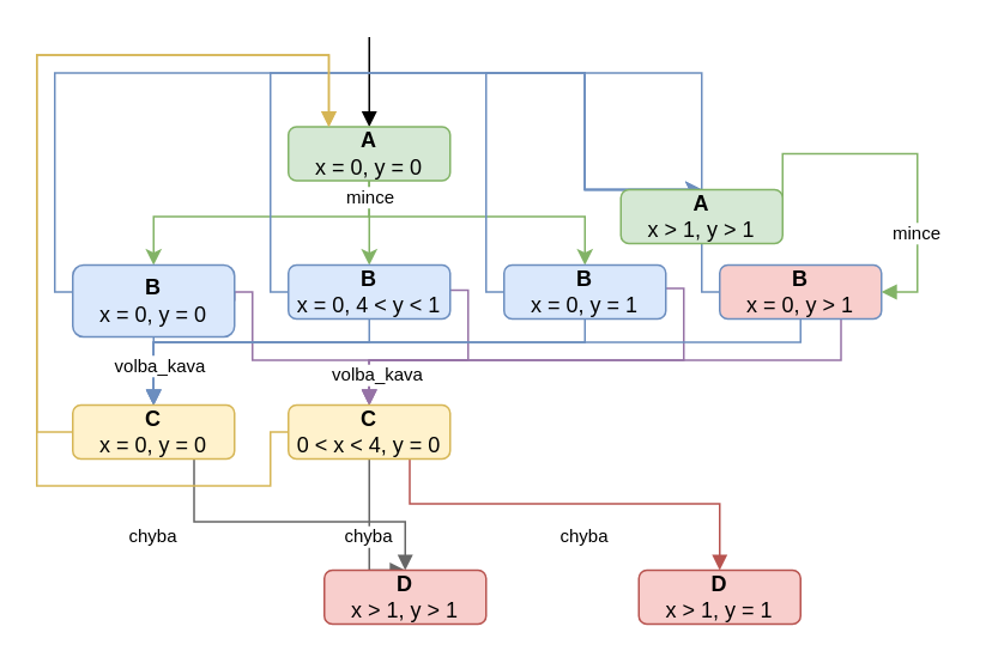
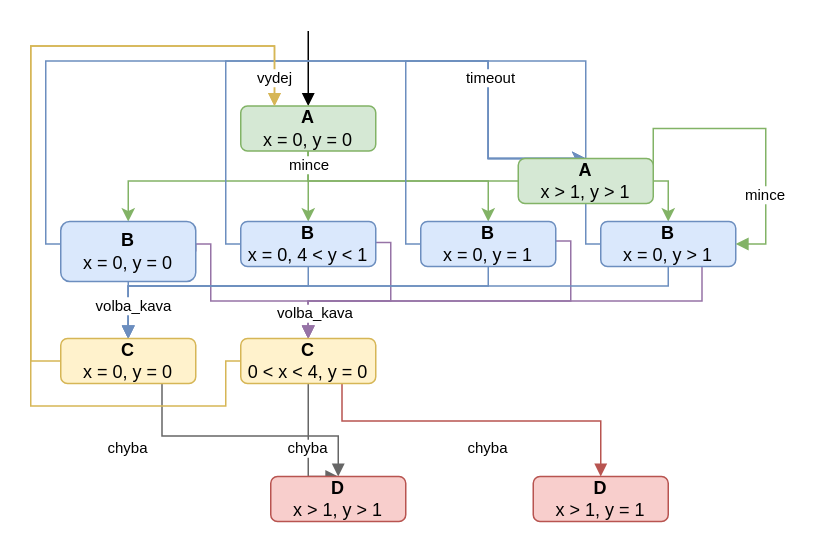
  <mxCell id="0" />
  <mxCell id="1" parent="0" />
  <mxCell id="2" value="" style="edgeStyle=orthogonalEdgeStyle;rounded=0;orthogonalLoop=1;jettySize=auto;html=1;exitX=0.5;exitY=1;exitDx=0;exitDy=0;entryX=0.5;entryY=0;entryDx=0;entryDy=0;fillColor=#d5e8d4;strokeColor=#82b366;" edge="1" parent="1" source="7" target="15"><mxGeometry relative="1" as="geometry"><mxPoint x="205" y="110" as="sourcePoint" /><mxPoint x="240" y="150" as="targetPoint" /><Array as="points" /></mxGeometry></mxCell>
  <mxCell id="3" style="rounded=0;orthogonalLoop=1;jettySize=auto;html=1;exitX=0.5;exitY=1;exitDx=0;exitDy=0;entryX=0.5;entryY=0;entryDx=0;entryDy=0;edgeStyle=orthogonalEdgeStyle;elbow=vertical;fillColor=#d5e8d4;strokeColor=#82b366;" edge="1" parent="1" source="7" target="11"><mxGeometry relative="1" as="geometry"><Array as="points"><mxPoint x="205" y="120" /><mxPoint x="85" y="120" /></Array></mxGeometry></mxCell>
  <mxCell id="4" style="edgeStyle=orthogonalEdgeStyle;rounded=0;orthogonalLoop=1;jettySize=auto;html=1;exitX=0.5;exitY=1;exitDx=0;exitDy=0;entryX=0.5;entryY=0;entryDx=0;entryDy=0;fillColor=#d5e8d4;strokeColor=#82b366;" edge="1" parent="1" source="7" target="19"><mxGeometry relative="1" as="geometry"><Array as="points"><mxPoint x="205" y="120" /><mxPoint x="325" y="120" /></Array></mxGeometry></mxCell>
+ <mxCell id="5" style="edgeStyle=orthogonalEdgeStyle;rounded=0;orthogonalLoop=1;jettySize=auto;html=1;exitX=0.5;exitY=1;exitDx=0;exitDy=0;entryX=0.5;entryY=0;entryDx=0;entryDy=0;fillColor=#d5e8d4;strokeColor=#82b366;" edge="1" parent="1" source="7" target="23"><mxGeometry relative="1" as="geometry"><Array as="points"><mxPoint x="205" y="120" /><mxPoint x="445" y="120" /></Array></mxGeometry></mxCell>
  <mxCell id="6" style="edgeStyle=orthogonalEdgeStyle;rounded=0;orthogonalLoop=1;jettySize=auto;html=1;exitX=0.5;exitY=0;exitDx=0;exitDy=0;startArrow=block;startFill=1;endArrow=none;endFill=0;" edge="1" parent="1" source="7"><mxGeometry relative="1" as="geometry"><mxPoint x="205" y="20" as="targetPoint" /></mxGeometry></mxCell>
  <mxCell id="7" value="&lt;b&gt;A&lt;/b&gt;&lt;br&gt;x = 0, y = 0" style="rounded=1;whiteSpace=wrap;html=1;fillColor=#d5e8d4;strokeColor=#82b366;" vertex="1" parent="1"><mxGeometry x="160" y="70" width="90" height="30" as="geometry" /></mxCell>
  <mxCell id="8" style="edgeStyle=orthogonalEdgeStyle;rounded=0;orthogonalLoop=1;jettySize=auto;html=1;exitX=0;exitY=0.5;exitDx=0;exitDy=0;entryX=0.5;entryY=0;entryDx=0;entryDy=0;fillColor=#dae8fc;strokeColor=#6c8ebf;" edge="1" parent="1" source="11" target="25"><mxGeometry relative="1" as="geometry"><Array as="points"><mxPoint x="30" y="162" /><mxPoint x="30" y="40" /><mxPoint x="325" y="40" /></Array></mxGeometry></mxCell>
  <mxCell id="9" style="edgeStyle=orthogonalEdgeStyle;rounded=0;orthogonalLoop=1;jettySize=auto;html=1;exitX=0.5;exitY=0;exitDx=0;exitDy=0;entryX=0.5;entryY=1;entryDx=0;entryDy=0;startArrow=block;startFill=1;endArrow=none;endFill=0;fillColor=#dae8fc;strokeColor=#6c8ebf;" edge="1" parent="1" source="31" target="11"><mxGeometry relative="1" as="geometry" /></mxCell>
  <mxCell id="10" style="edgeStyle=orthogonalEdgeStyle;rounded=0;orthogonalLoop=1;jettySize=auto;html=1;exitX=0.5;exitY=0;exitDx=0;exitDy=0;entryX=1;entryY=0.5;entryDx=0;entryDy=0;startArrow=block;startFill=1;endArrow=none;endFill=0;fillColor=#e1d5e7;strokeColor=#9673a6;" edge="1" parent="1" source="35" target="11"><mxGeometry relative="1" as="geometry"><Array as="points"><mxPoint x="205" y="200" /><mxPoint x="140" y="200" /><mxPoint x="140" y="162" /></Array></mxGeometry></mxCell>
  <mxCell id="11" value="&lt;b&gt;B&lt;/b&gt;&lt;br&gt;x = 0, y = 0" style="rounded=1;whiteSpace=wrap;html=1;fillColor=#dae8fc;strokeColor=#6c8ebf;" vertex="1" parent="1"><mxGeometry x="40" y="147" width="90" height="40" as="geometry" /></mxCell>
  <mxCell id="12" style="edgeStyle=orthogonalEdgeStyle;rounded=0;orthogonalLoop=1;jettySize=auto;html=1;exitX=0;exitY=0.5;exitDx=0;exitDy=0;entryX=0.5;entryY=0;entryDx=0;entryDy=0;fillColor=#dae8fc;strokeColor=#6c8ebf;" edge="1" parent="1" source="15" target="25"><mxGeometry relative="1" as="geometry"><Array as="points"><mxPoint x="150" y="162" /><mxPoint x="150" y="40" /><mxPoint x="325" y="40" /></Array></mxGeometry></mxCell>
  <mxCell id="13" style="edgeStyle=orthogonalEdgeStyle;rounded=0;orthogonalLoop=1;jettySize=auto;html=1;exitX=0.5;exitY=0;exitDx=0;exitDy=0;entryX=0.5;entryY=1;entryDx=0;entryDy=0;startArrow=block;startFill=1;endArrow=none;endFill=0;fillColor=#dae8fc;strokeColor=#6c8ebf;" edge="1" parent="1" source="31" target="15"><mxGeometry relative="1" as="geometry"><Array as="points"><mxPoint x="85" y="190" /><mxPoint x="205" y="190" /></Array></mxGeometry></mxCell>
  <mxCell id="14" style="edgeStyle=orthogonalEdgeStyle;rounded=0;orthogonalLoop=1;jettySize=auto;html=1;entryX=1;entryY=0.5;entryDx=0;entryDy=0;startArrow=block;startFill=1;endArrow=none;endFill=0;exitX=0.5;exitY=0;exitDx=0;exitDy=0;fillColor=#e1d5e7;strokeColor=#9673a6;" edge="1" parent="1" source="35"><mxGeometry relative="1" as="geometry"><mxPoint x="300" y="224" as="sourcePoint" /><mxPoint x="250" y="161" as="targetPoint" /><Array as="points"><mxPoint x="205" y="200" /><mxPoint x="260" y="200" /><mxPoint x="260" y="161" /></Array></mxGeometry></mxCell>
  <mxCell id="15" value="&lt;b&gt;B&lt;/b&gt;&lt;br&gt;x = 0, 4 &amp;lt; y &amp;lt; 1" style="rounded=1;whiteSpace=wrap;html=1;fillColor=#dae8fc;strokeColor=#6c8ebf;" vertex="1" parent="1"><mxGeometry x="160" y="147" width="90" height="30" as="geometry" /></mxCell>
  <mxCell id="16" style="edgeStyle=orthogonalEdgeStyle;rounded=0;orthogonalLoop=1;jettySize=auto;html=1;exitX=0;exitY=0.5;exitDx=0;exitDy=0;entryX=0.5;entryY=0;entryDx=0;entryDy=0;fillColor=#dae8fc;strokeColor=#6c8ebf;" edge="1" parent="1" source="19" target="25"><mxGeometry relative="1" as="geometry"><Array as="points"><mxPoint x="270" y="162" /><mxPoint x="270" y="40" /><mxPoint x="325" y="40" /></Array></mxGeometry></mxCell>
  <mxCell id="17" style="edgeStyle=orthogonalEdgeStyle;rounded=0;orthogonalLoop=1;jettySize=auto;html=1;exitX=0.5;exitY=0;exitDx=0;exitDy=0;entryX=0.5;entryY=1;entryDx=0;entryDy=0;startArrow=block;startFill=1;endArrow=none;endFill=0;fillColor=#dae8fc;strokeColor=#6c8ebf;" edge="1" parent="1" source="31" target="19"><mxGeometry relative="1" as="geometry"><Array as="points"><mxPoint x="85" y="190" /><mxPoint x="325" y="190" /></Array></mxGeometry></mxCell>
  <mxCell id="18" style="edgeStyle=orthogonalEdgeStyle;rounded=0;orthogonalLoop=1;jettySize=auto;html=1;exitX=0.5;exitY=0;exitDx=0;exitDy=0;entryX=1;entryY=0.5;entryDx=0;entryDy=0;startArrow=block;startFill=1;endArrow=none;endFill=0;fillColor=#e1d5e7;strokeColor=#9673a6;" edge="1" parent="1" source="35"><mxGeometry relative="1" as="geometry"><mxPoint x="205" y="223" as="sourcePoint" /><mxPoint x="370" y="160" as="targetPoint" /><Array as="points"><mxPoint x="205" y="200" /><mxPoint x="380" y="200" /><mxPoint x="380" y="160" /></Array></mxGeometry></mxCell>
  <mxCell id="19" value="&lt;b&gt;B&lt;/b&gt;&lt;br&gt;x = 0, y = 1" style="rounded=1;whiteSpace=wrap;html=1;fillColor=#dae8fc;strokeColor=#6c8ebf;" vertex="1" parent="1"><mxGeometry x="280" y="147" width="90" height="30" as="geometry" /></mxCell>
  <mxCell id="20" style="edgeStyle=orthogonalEdgeStyle;rounded=0;orthogonalLoop=1;jettySize=auto;html=1;exitX=0;exitY=0.5;exitDx=0;exitDy=0;entryX=0.5;entryY=0;entryDx=0;entryDy=0;fillColor=#dae8fc;strokeColor=#6c8ebf;" edge="1" parent="1" source="23" target="25"><mxGeometry relative="1" as="geometry"><Array as="points"><mxPoint x="390" y="162" /><mxPoint x="390" y="40" /><mxPoint x="325" y="40" /></Array></mxGeometry></mxCell>
  <mxCell id="21" style="edgeStyle=orthogonalEdgeStyle;rounded=0;orthogonalLoop=1;jettySize=auto;html=1;startArrow=block;startFill=1;endArrow=none;endFill=0;entryX=0.5;entryY=1;entryDx=0;entryDy=0;exitX=0.5;exitY=0;exitDx=0;exitDy=0;fillColor=#dae8fc;strokeColor=#6c8ebf;" edge="1" parent="1" source="31"><mxGeometry relative="1" as="geometry"><mxPoint x="85" y="219" as="sourcePoint" /><mxPoint x="445" y="176" as="targetPoint" /><Array as="points"><mxPoint x="85" y="190" /><mxPoint x="445" y="190" /></Array></mxGeometry></mxCell>
  <mxCell id="22" style="edgeStyle=orthogonalEdgeStyle;rounded=0;orthogonalLoop=1;jettySize=auto;html=1;exitX=0.5;exitY=0;exitDx=0;exitDy=0;entryX=0.75;entryY=1;entryDx=0;entryDy=0;startArrow=block;startFill=1;endArrow=none;endFill=0;fillColor=#e1d5e7;strokeColor=#9673a6;" edge="1" parent="1" source="35" target="23"><mxGeometry relative="1" as="geometry"><Array as="points"><mxPoint x="205" y="200" /><mxPoint x="468" y="200" /><mxPoint x="468" y="177" /></Array></mxGeometry></mxCell>
- <mxCell id="23" value="&lt;b&gt;B&lt;/b&gt;&lt;br&gt;x = 0, y &amp;gt; 1" style="rounded=1;whiteSpace=wrap;html=1;fillColor=#f8cecc;strokeColor=#6c8ebf;" vertex="1" parent="1"><mxGeometry x="400" y="147" width="90" height="30" as="geometry" /></mxCell>
+ <mxCell id="23" value="&lt;b&gt;B&lt;/b&gt;&lt;br&gt;x = 0, y &amp;gt; 1" style="rounded=1;whiteSpace=wrap;html=1;fillColor=#dae8fc;strokeColor=#6c8ebf;" vertex="1" parent="1"><mxGeometry x="400" y="147" width="90" height="30" as="geometry" /></mxCell>
  <mxCell id="24" style="edgeStyle=orthogonalEdgeStyle;rounded=0;orthogonalLoop=1;jettySize=auto;html=1;exitX=1;exitY=0.5;exitDx=0;exitDy=0;entryX=1;entryY=0.5;entryDx=0;entryDy=0;startArrow=block;startFill=1;endArrow=none;endFill=0;fillColor=#d5e8d4;strokeColor=#82b366;" edge="1" parent="1" source="23" target="25"><mxGeometry relative="1" as="geometry"><Array as="points"><mxPoint x="510" y="162" /><mxPoint x="510" y="85" /></Array></mxGeometry></mxCell>
  <mxCell id="25" value="&lt;b&gt;A&lt;/b&gt;&lt;br&gt;x &amp;gt; 1, y &amp;gt; 1" style="rounded=1;whiteSpace=wrap;html=1;fillColor=#d5e8d4;strokeColor=#82b366;" vertex="1" parent="1"><mxGeometry x="345" y="105" width="90" height="30" as="geometry" /></mxCell>
  <mxCell id="26" value="mince" style="text;html=1;strokeColor=none;fillColor=none;align=center;verticalAlign=middle;whiteSpace=wrap;rounded=0;labelBackgroundColor=#ffffff;fontSize=10;" vertex="1" parent="1"><mxGeometry x="186" y="99" width="40" height="20" as="geometry" /></mxCell>
+ <mxCell id="27" value="timeout" style="text;html=1;strokeColor=none;fillColor=none;align=center;verticalAlign=middle;whiteSpace=wrap;rounded=0;labelBackgroundColor=#ffffff;fontSize=10;" vertex="1" parent="1"><mxGeometry x="307" y="41" width="40" height="20" as="geometry" /></mxCell>
  <mxCell id="28" value="mince" style="text;html=1;strokeColor=none;fillColor=none;align=center;verticalAlign=middle;whiteSpace=wrap;rounded=0;labelBackgroundColor=#ffffff;fontSize=10;" vertex="1" parent="1"><mxGeometry x="490" y="119" width="40" height="20" as="geometry" /></mxCell>
  <mxCell id="29" style="edgeStyle=orthogonalEdgeStyle;rounded=0;orthogonalLoop=1;jettySize=auto;html=1;exitX=0.25;exitY=0;exitDx=0;exitDy=0;entryX=0;entryY=0.5;entryDx=0;entryDy=0;startArrow=block;startFill=1;endArrow=none;endFill=0;fontSize=10;fillColor=#fff2cc;strokeColor=#d6b656;" edge="1" parent="1" source="7" target="31"><mxGeometry relative="1" as="geometry"><Array as="points"><mxPoint x="183" y="30" /><mxPoint x="20" y="30" /><mxPoint x="20" y="240" /></Array></mxGeometry></mxCell>
  <mxCell id="30" style="edgeStyle=orthogonalEdgeStyle;rounded=0;orthogonalLoop=1;jettySize=auto;html=1;exitX=0.5;exitY=0;exitDx=0;exitDy=0;entryX=0.75;entryY=1;entryDx=0;entryDy=0;startArrow=block;startFill=1;endArrow=none;endFill=0;fontSize=10;fillColor=#f5f5f5;strokeColor=#666666;" edge="1" parent="1" source="39" target="31"><mxGeometry relative="1" as="geometry"><Array as="points"><mxPoint x="205" y="290" /><mxPoint x="108" y="290" /><mxPoint x="108" y="255" /></Array></mxGeometry></mxCell>
  <mxCell id="31" value="&lt;b&gt;C&lt;/b&gt;&lt;br&gt;x = 0, y = 0" style="rounded=1;whiteSpace=wrap;html=1;fillColor=#fff2cc;strokeColor=#d6b656;" vertex="1" parent="1"><mxGeometry x="40" y="225" width="90" height="30" as="geometry" /></mxCell>
  <mxCell id="32" style="edgeStyle=orthogonalEdgeStyle;rounded=0;orthogonalLoop=1;jettySize=auto;html=1;exitX=0.25;exitY=0;exitDx=0;exitDy=0;entryX=0;entryY=0.5;entryDx=0;entryDy=0;startArrow=block;startFill=1;endArrow=none;endFill=0;fontSize=10;fillColor=#fff2cc;strokeColor=#d6b656;" edge="1" parent="1" source="7" target="35"><mxGeometry relative="1" as="geometry"><Array as="points"><mxPoint x="183" y="30" /><mxPoint x="20" y="30" /><mxPoint x="20" y="270" /><mxPoint x="150" y="270" /><mxPoint x="150" y="240" /></Array></mxGeometry></mxCell>
  <mxCell id="33" style="edgeStyle=orthogonalEdgeStyle;rounded=0;orthogonalLoop=1;jettySize=auto;html=1;exitX=0.5;exitY=0;exitDx=0;exitDy=0;entryX=0.5;entryY=1;entryDx=0;entryDy=0;startArrow=block;startFill=1;endArrow=none;endFill=0;fontSize=10;fillColor=#f5f5f5;strokeColor=#666666;" edge="1" parent="1" source="39" target="35"><mxGeometry relative="1" as="geometry"><Array as="points"><mxPoint x="205" y="300" /><mxPoint x="205" y="300" /></Array></mxGeometry></mxCell>
  <mxCell id="34" style="edgeStyle=orthogonalEdgeStyle;rounded=0;orthogonalLoop=1;jettySize=auto;html=1;exitX=0.5;exitY=0;exitDx=0;exitDy=0;entryX=0.75;entryY=1;entryDx=0;entryDy=0;startArrow=block;startFill=1;endArrow=none;endFill=0;fontSize=10;fillColor=#f8cecc;strokeColor=#b85450;" edge="1" parent="1" source="40" target="35"><mxGeometry relative="1" as="geometry"><Array as="points"><mxPoint x="325" y="280" /><mxPoint x="227" y="280" /><mxPoint x="227" y="255" /></Array></mxGeometry></mxCell>
  <mxCell id="35" value="&lt;b&gt;C&lt;/b&gt;&lt;br&gt;0 &amp;lt; x &amp;lt; 4, y = 0" style="rounded=1;whiteSpace=wrap;html=1;fillColor=#fff2cc;strokeColor=#d6b656;" vertex="1" parent="1"><mxGeometry x="160" y="225" width="90" height="30" as="geometry" /></mxCell>
  <mxCell id="36" value="volba_kava" style="text;html=1;strokeColor=none;fillColor=none;align=center;verticalAlign=middle;whiteSpace=wrap;rounded=0;labelBackgroundColor=#ffffff;fontSize=10;" vertex="1" parent="1"><mxGeometry x="69" y="193" width="40" height="20" as="geometry" /></mxCell>
  <mxCell id="37" value="volba_kava" style="text;html=1;strokeColor=none;fillColor=none;align=center;verticalAlign=middle;whiteSpace=wrap;rounded=0;labelBackgroundColor=#ffffff;fontSize=10;" vertex="1" parent="1"><mxGeometry x="190" y="198" width="40" height="20" as="geometry" /></mxCell>
+ <mxCell id="38" value="vydej" style="text;html=1;strokeColor=none;fillColor=none;align=center;verticalAlign=middle;whiteSpace=wrap;rounded=0;labelBackgroundColor=#ffffff;fontSize=10;" vertex="1" parent="1"><mxGeometry x="163" y="41" width="40" height="20" as="geometry" /></mxCell>
  <mxCell id="39" value="&lt;b&gt;D&lt;/b&gt;&lt;br&gt;x &amp;gt; 1, y &amp;gt; 1" style="rounded=1;whiteSpace=wrap;html=1;fillColor=#f8cecc;strokeColor=#b85450;" vertex="1" parent="1"><mxGeometry x="180" y="317" width="90" height="30" as="geometry" /></mxCell>
  <mxCell id="40" value="&lt;b&gt;D&lt;/b&gt;&lt;br&gt;x &amp;gt; 1, y = 1" style="rounded=1;whiteSpace=wrap;html=1;fillColor=#f8cecc;strokeColor=#b85450;" vertex="1" parent="1"><mxGeometry x="355" y="317" width="90" height="30" as="geometry" /></mxCell>
  <mxCell id="41" value="chyba" style="text;html=1;strokeColor=none;fillColor=none;align=center;verticalAlign=middle;whiteSpace=wrap;rounded=0;labelBackgroundColor=#ffffff;fontSize=10;" vertex="1" parent="1"><mxGeometry x="65" y="288" width="40" height="20" as="geometry" /></mxCell>
  <mxCell id="42" value="chyba" style="text;html=1;strokeColor=none;fillColor=none;align=center;verticalAlign=middle;whiteSpace=wrap;rounded=0;labelBackgroundColor=#ffffff;fontSize=10;" vertex="1" parent="1"><mxGeometry x="185" y="288" width="40" height="20" as="geometry" /></mxCell>
  <mxCell id="43" value="chyba" style="text;html=1;strokeColor=none;fillColor=none;align=center;verticalAlign=middle;whiteSpace=wrap;rounded=0;labelBackgroundColor=#ffffff;fontSize=10;" vertex="1" parent="1"><mxGeometry x="305" y="288" width="40" height="20" as="geometry" /></mxCell>
